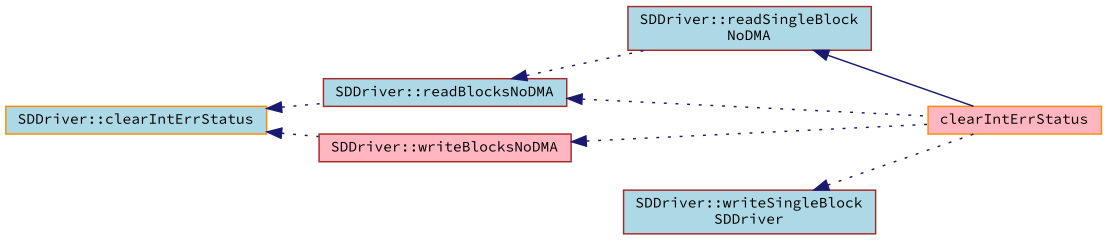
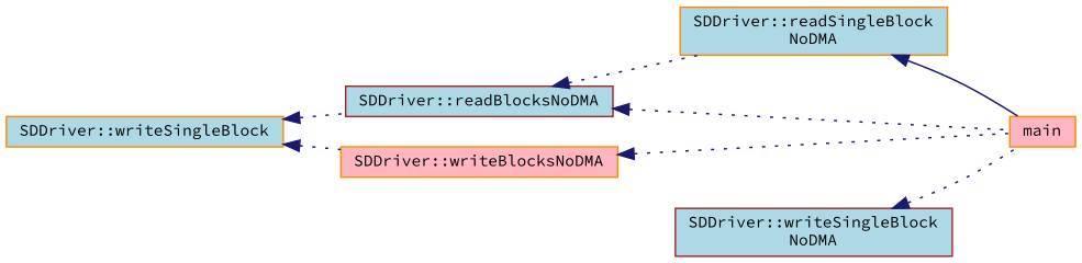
  digraph {
    fontname="Source Code Pro"
    rankdir=LR
    node [color=brown fillcolor=lightblue fontname="Source Code Pro" fontsize=10 shape=record style=filled]
    edge [color=midnightblue dir=back fontname="Source Code Pro" fontsize=10 labelfontname=Helvetica labelfontsize=10 style=dotted]
-   n1 [color=darkorange fontcolor=black height=0.2 label="SDDriver::clearIntErrStatus" width=0.4]
+   n1 [color=darkorange fontcolor=black height=0.2 label="SDDriver::writeSingleBlock" width=0.4]
    n2 [height=0.2 label="SDDriver::readBlocksNoDMA" width=0.4]
-   n3 [fillcolor=lightpink height=0.2 label="SDDriver::writeBlocksNoDMA" width=0.4]
-   n4 [height=0.2 label="SDDriver::readSingleBlock\lNoDMA" width=0.4]
-   n5 [color=darkorange fillcolor=lightpink height=0.2 label=clearIntErrStatus width=0.4]
-   n6 [height=0.2 label="SDDriver::writeSingleBlock\lSDDriver" width=0.4]
+   n3 [color=darkorange fillcolor=lightpink height=0.2 label="SDDriver::writeBlocksNoDMA" width=0.4]
+   n4 [color=darkorange height=0.2 label="SDDriver::readSingleBlock\lNoDMA" width=0.4]
+   n5 [color=darkorange fillcolor=lightpink height=0.2 label=main width=0.4]
+   n6 [height=0.2 label="SDDriver::writeSingleBlock\lNoDMA" width=0.4]
    n1 -> n2
    n1 -> n3
    n2 -> n4
    n2 -> n5
    n3 -> n5
    n4 -> n5 [style=solid]
    n6 -> n5
  }
